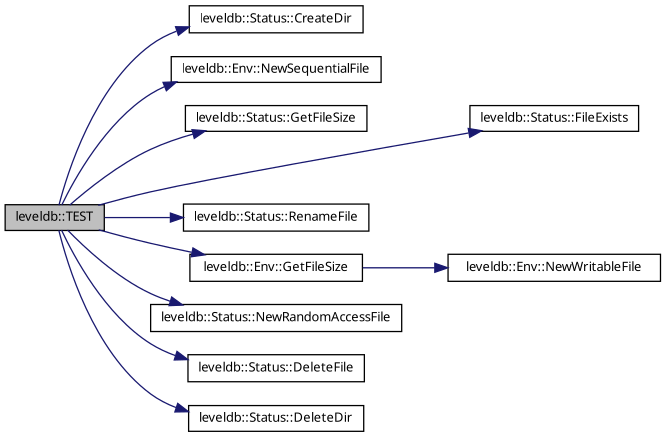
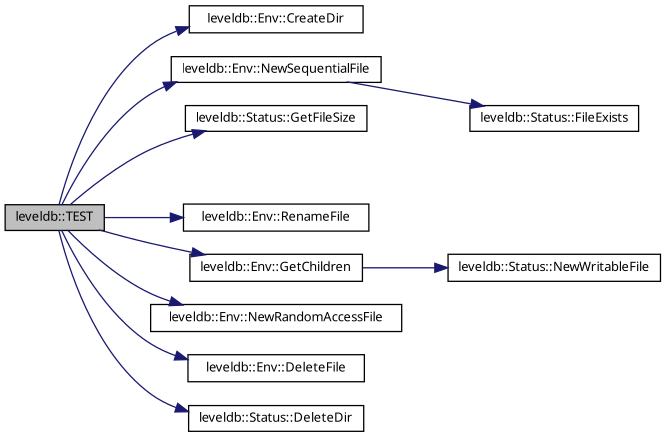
  digraph {
    fontname="Noto Sans"
    rankdir=LR
    node [color=black fillcolor=white fontname="Noto Sans" fontsize=10 shape=record style=filled]
    edge [color=midnightblue fontname="Noto Sans" fontsize=10 labelfontname=Helvetica labelfontsize=10 style=solid]
    n1 [fillcolor=grey75 fontcolor=black height=0.2 label="leveldb::TEST" width=0.4]
-   n2 [height=0.2 label="leveldb::Status::CreateDir" width=0.4]
+   n2 [height=0.2 label="leveldb::Env::CreateDir" width=0.4]
    n3 [height=0.2 label="leveldb::Status::FileExists" width=0.4]
    n4 [height=0.2 label="leveldb::Status::GetFileSize" width=0.4]
-   n5 [height=0.2 label="leveldb::Env::GetFileSize" width=0.4]
-   n6 [height=0.2 label="leveldb::Status::RenameFile" width=0.4]
+   n5 [height=0.2 label="leveldb::Env::GetChildren" width=0.4]
+   n6 [height=0.2 label="leveldb::Env::RenameFile" width=0.4]
    n7 [height=0.2 label="leveldb::Env::NewSequentialFile" width=0.4]
-   n8 [height=0.2 label="leveldb::Status::NewRandomAccessFile" width=0.4]
-   n9 [height=0.2 label="leveldb::Status::DeleteFile" width=0.4]
+   n8 [height=0.2 label="leveldb::Env::NewRandomAccessFile" width=0.4]
+   n9 [height=0.2 label="leveldb::Env::DeleteFile" width=0.4]
    n10 [height=0.2 label="leveldb::Status::DeleteDir" width=0.4]
-   n11 [height=0.2 label="leveldb::Env::NewWritableFile" width=0.4]
+   n11 [height=0.2 label="leveldb::Status::NewWritableFile" width=0.4]
    n1 -> n2
-   n1 -> n3
+   n7 -> n3
    n1 -> n4
    n1 -> n5
    n1 -> n6
    n1 -> n7
    n1 -> n8
    n1 -> n9
    n1 -> n10
    n5 -> n11
  }
